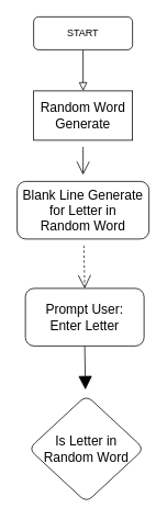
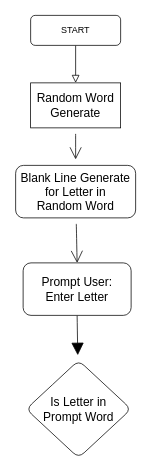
  <mxCell id="0" />
  <mxCell id="1" parent="0" />
  <mxCell id="2" value="" style="rounded=0;html=1;jettySize=auto;orthogonalLoop=1;fontSize=11;endArrow=block;endFill=0;endSize=8;strokeWidth=1;shadow=0;labelBackgroundColor=none;edgeStyle=orthogonalEdgeStyle;entryX=0.5;entryY=0;entryDx=0;entryDy=0;" parent="1" source="3" target="5" edge="1"><mxGeometry relative="1" as="geometry"><mxPoint x="-94" y="110" as="targetPoint" /></mxGeometry></mxCell>
  <mxCell id="3" value="START" style="rounded=1;whiteSpace=wrap;html=1;fontSize=12;glass=0;strokeWidth=1;shadow=0;" parent="1" vertex="1"><mxGeometry x="40" y="20" width="120" height="40" as="geometry" /></mxCell>
  <mxCell id="4" value="" style="edgeStyle=none;curved=1;rounded=0;orthogonalLoop=1;jettySize=auto;html=1;fontSize=12;endArrow=open;startSize=14;endSize=14;sourcePerimeterSpacing=8;targetPerimeterSpacing=8;" edge="1" parent="1" source="5" target="7"><mxGeometry relative="1" as="geometry" /></mxCell>
  <mxCell id="5" value="Random Word Generate" style="whiteSpace=wrap;html=1;fontSize=16;rounded=0;" vertex="1" parent="1"><mxGeometry x="40" y="110" width="120" height="60" as="geometry" /></mxCell>
- <mxCell id="6" value="" style="edgeStyle=none;curved=1;rounded=0;orthogonalLoop=1;jettySize=auto;html=1;fontSize=12;endArrow=open;startSize=14;endSize=14;sourcePerimeterSpacing=8;targetPerimeterSpacing=8;entryX=0.5;entryY=0;entryDx=0;entryDy=0;dashed=1;" edge="1" parent="1" source="7" target="10"><mxGeometry relative="1" as="geometry"><mxPoint x="100" y="322" as="targetPoint" /></mxGeometry></mxCell>
+ <mxCell id="6" value="" style="edgeStyle=none;curved=1;rounded=0;orthogonalLoop=1;jettySize=auto;html=1;fontSize=12;endArrow=open;startSize=14;endSize=14;sourcePerimeterSpacing=8;targetPerimeterSpacing=8;entryX=0.5;entryY=0;entryDx=0;entryDy=0;" edge="1" parent="1" source="7" target="10"><mxGeometry relative="1" as="geometry"><mxPoint x="100" y="322" as="targetPoint" /></mxGeometry></mxCell>
  <mxCell id="7" value="Blank Line Generate for Letter in &lt;br&gt;Random Word" style="whiteSpace=wrap;html=1;fontSize=16;rounded=1;" vertex="1" parent="1"><mxGeometry x="20" y="220" width="160" height="70" as="geometry" /></mxCell>
  <mxCell id="8" value="" style="edgeStyle=none;curved=1;rounded=0;orthogonalLoop=1;jettySize=auto;html=1;fontSize=12;endArrow=block;startSize=14;endSize=14;sourcePerimeterSpacing=8;targetPerimeterSpacing=8;exitX=0.5;exitY=1;exitDx=0;exitDy=0;" edge="1" parent="1" source="10" target="9"><mxGeometry relative="1" as="geometry"><mxPoint x="100" y="468" as="sourcePoint" /></mxGeometry></mxCell>
- <mxCell id="9" value="Is Letter in&lt;br&gt;Random Word" style="rhombus;whiteSpace=wrap;html=1;fontSize=16;rounded=1;" vertex="1" parent="1"><mxGeometry x="34" y="480" width="140" height="130" as="geometry" /></mxCell>
+ <mxCell id="9" value="Is Letter in&lt;br&gt;Prompt Word" style="rhombus;whiteSpace=wrap;html=1;fontSize=16;rounded=1;" vertex="1" parent="1"><mxGeometry x="34" y="480" width="140" height="130" as="geometry" /></mxCell>
  <mxCell id="10" value="Prompt User:&lt;br&gt;Enter Letter" style="whiteSpace=wrap;html=1;fontSize=16;rounded=1;" vertex="1" parent="1"><mxGeometry x="30" y="350" width="144" height="70" as="geometry" /></mxCell>
